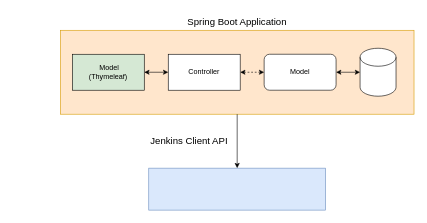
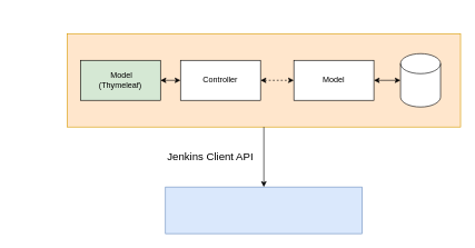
  <mxCell id="0" />
  <mxCell id="1" parent="0" />
  <mxCell id="2" value="" style="rounded=0;whiteSpace=wrap;html=1;fillColor=#ffe6cc;strokeColor=#d79b00;" vertex="1" parent="1"><mxGeometry x="100" y="50" width="590" height="140" as="geometry" /></mxCell>
  <mxCell id="3" value="&amp;nbsp;Model&lt;br&gt;(Thymeleaf)" style="rounded=0;whiteSpace=wrap;html=1;fillColor=#d5e8d4;" vertex="1" parent="1"><mxGeometry x="120" y="90" width="120" height="60" as="geometry" /></mxCell>
- <mxCell id="4" value="Controller" style="rounded=0;whiteSpace=wrap;html=1;" vertex="1" parent="1"><mxGeometry x="280" y="90" width="120" height="60" as="geometry" /></mxCell>
- <mxCell id="5" value="Model" style="whiteSpace=wrap;html=1;rounded=1;" vertex="1" parent="1"><mxGeometry x="440" y="90" width="120" height="60" as="geometry" /></mxCell>
+ <mxCell id="4" value="Controller" style="rounded=0;whiteSpace=wrap;html=1;" vertex="1" parent="1"><mxGeometry x="270" y="90" width="120" height="60" as="geometry" /></mxCell>
+ <mxCell id="5" value="Model" style="rounded=0;whiteSpace=wrap;html=1;" vertex="1" parent="1"><mxGeometry x="440" y="90" width="120" height="60" as="geometry" /></mxCell>
  <mxCell id="6" value="" style="endArrow=classic;html=1;rounded=0;exitX=1;exitY=0.5;exitDx=0;exitDy=0;entryX=0;entryY=0.5;entryDx=0;entryDy=0;startArrow=classic;startFill=1;" edge="1" parent="1" source="3" target="4"><mxGeometry width="50" height="50" relative="1" as="geometry"><mxPoint x="480" y="130" as="sourcePoint" /><mxPoint x="530" y="80" as="targetPoint" /></mxGeometry></mxCell>
  <mxCell id="7" value="" style="endArrow=classic;html=1;rounded=0;entryX=0;entryY=0.5;entryDx=0;entryDy=0;exitX=1;exitY=0.5;exitDx=0;exitDy=0;startArrow=classic;startFill=1;dashed=1;" edge="1" parent="1" source="4" target="5"><mxGeometry width="50" height="50" relative="1" as="geometry"><mxPoint x="400" y="120" as="sourcePoint" /><mxPoint x="290" y="130" as="targetPoint" /></mxGeometry></mxCell>
  <mxCell id="8" value="" style="shape=cylinder3;whiteSpace=wrap;html=1;boundedLbl=1;backgroundOutline=1;size=15;" vertex="1" parent="1"><mxGeometry x="600" y="80" width="60" height="80" as="geometry" /></mxCell>
  <mxCell id="9" value="" style="endArrow=classic;startArrow=classic;html=1;rounded=0;entryX=0;entryY=0.5;entryDx=0;entryDy=0;entryPerimeter=0;exitX=1;exitY=0.5;exitDx=0;exitDy=0;" edge="1" parent="1" source="5" target="8"><mxGeometry width="50" height="50" relative="1" as="geometry"><mxPoint x="480" y="130" as="sourcePoint" /><mxPoint x="530" y="80" as="targetPoint" /></mxGeometry></mxCell>
- <mxCell id="10" value="&lt;font style=&quot;font-size: 16px&quot;&gt;Spring Boot Application&lt;/font&gt;" style="text;html=1;strokeColor=none;fillColor=none;align=center;verticalAlign=middle;whiteSpace=wrap;rounded=0;" vertex="1" parent="1"><mxGeometry x="100" y="20" width="590" height="30" as="geometry" /></mxCell>
  <mxCell id="11" value="&lt;font style=&quot;font-size: 16px&quot;&gt;Jenkins Client API&lt;/font&gt;" style="text;html=1;strokeColor=none;fillColor=none;align=center;verticalAlign=middle;whiteSpace=wrap;rounded=0;" vertex="1" parent="1"><mxGeometry x="20" y="220" width="590" height="30" as="geometry" /></mxCell>
  <mxCell id="12" value="" style="rounded=0;whiteSpace=wrap;html=1;fillColor=#dae8fc;strokeColor=#6c8ebf;" vertex="1" parent="1"><mxGeometry x="247.5" y="280" width="295" height="70" as="geometry" /></mxCell>
  <mxCell id="13" value="" style="endArrow=classic;html=1;rounded=0;fontSize=16;exitX=0.5;exitY=1;exitDx=0;exitDy=0;entryX=0.5;entryY=0;entryDx=0;entryDy=0;" edge="1" parent="1" source="2" target="12"><mxGeometry width="50" height="50" relative="1" as="geometry"><mxPoint x="480" y="200" as="sourcePoint" /><mxPoint x="530" y="150" as="targetPoint" /></mxGeometry></mxCell>
